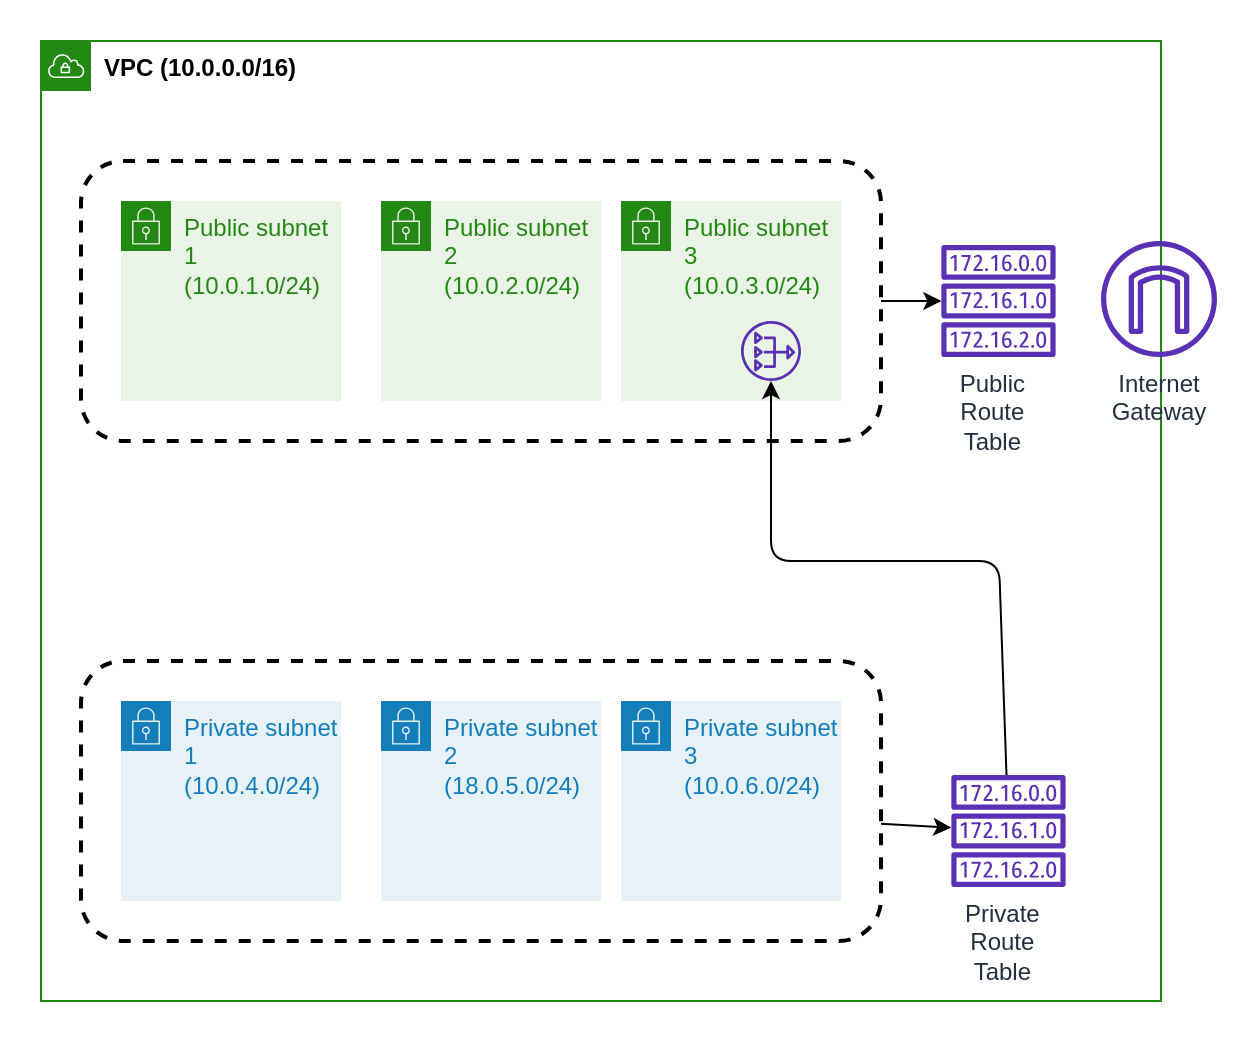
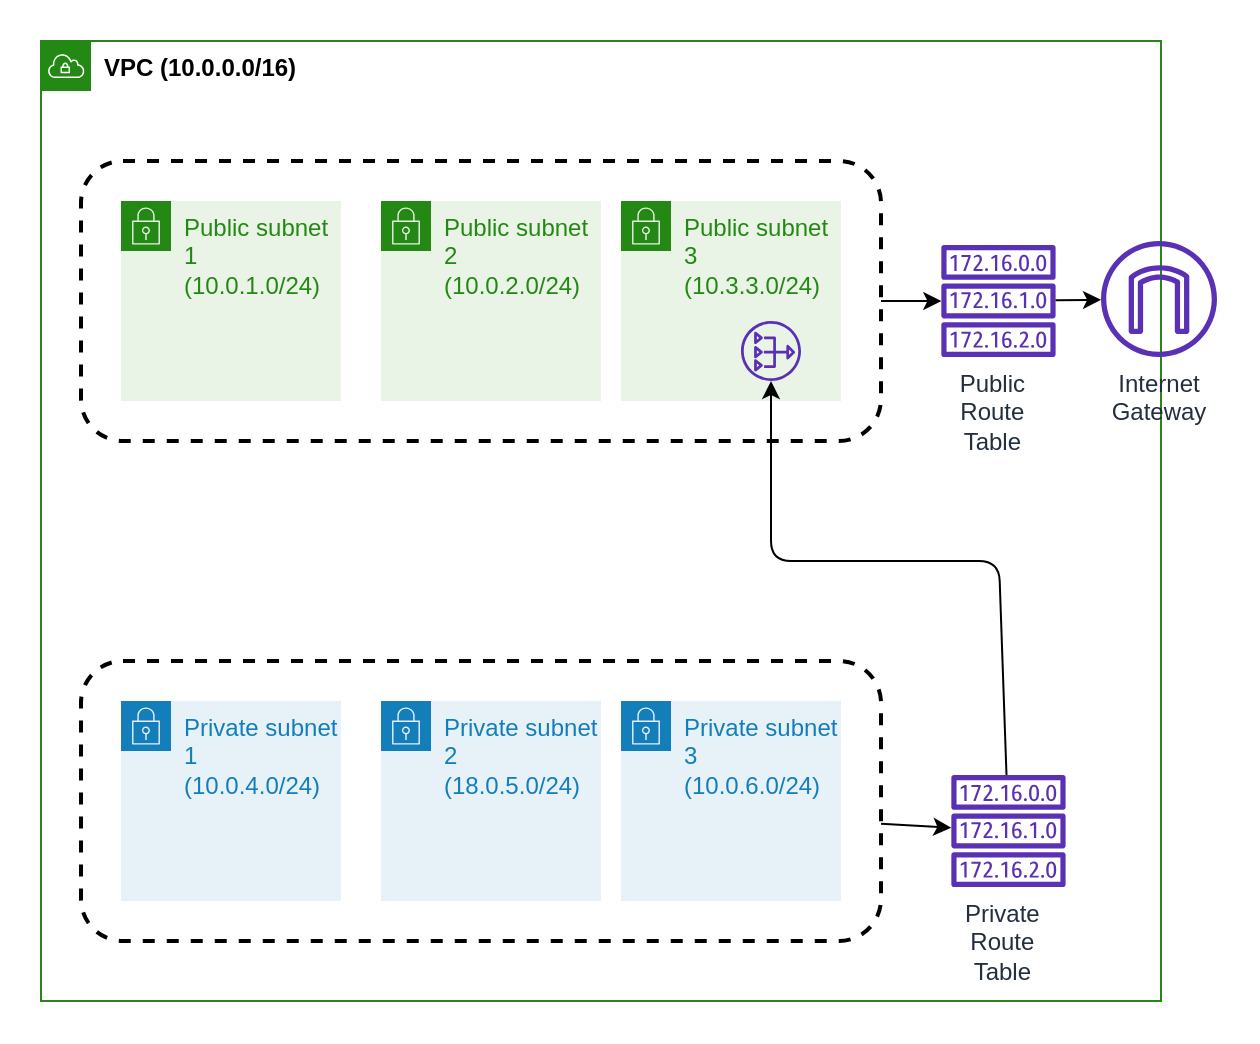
  <mxCell id="0" />
  <mxCell id="1" parent="0" />
  <mxCell id="2" value="&lt;font color=&quot;#000000&quot;&gt;&lt;b&gt;VPC (10.0.0.0/16)&lt;/b&gt;&lt;/font&gt;" style="points=[[0,0],[0.25,0],[0.5,0],[0.75,0],[1,0],[1,0.25],[1,0.5],[1,0.75],[1,1],[0.75,1],[0.5,1],[0.25,1],[0,1],[0,0.75],[0,0.5],[0,0.25]];outlineConnect=0;gradientColor=none;html=1;whiteSpace=wrap;fontSize=12;fontStyle=0;shape=mxgraph.aws4.group;grIcon=mxgraph.aws4.group_vpc;strokeColor=#248814;fillColor=none;verticalAlign=top;align=left;spacingLeft=30;fontColor=#AAB7B8;dashed=0;" vertex="1" parent="1"><mxGeometry x="20" y="20" width="560" height="480" as="geometry" /></mxCell>
  <mxCell id="3" value="Public subnet 1&lt;br&gt;(10.0.1.0/24)" style="points=[[0,0],[0.25,0],[0.5,0],[0.75,0],[1,0],[1,0.25],[1,0.5],[1,0.75],[1,1],[0.75,1],[0.5,1],[0.25,1],[0,1],[0,0.75],[0,0.5],[0,0.25]];outlineConnect=0;gradientColor=none;html=1;whiteSpace=wrap;fontSize=12;fontStyle=0;shape=mxgraph.aws4.group;grIcon=mxgraph.aws4.group_security_group;grStroke=0;strokeColor=#248814;fillColor=#E9F3E6;verticalAlign=top;align=left;spacingLeft=30;fontColor=#248814;dashed=0;" vertex="1" parent="1"><mxGeometry x="60" y="100" width="110" height="100" as="geometry" /></mxCell>
  <mxCell id="4" value="Public subnet 2&lt;br&gt;(10.0.2.0/24)" style="points=[[0,0],[0.25,0],[0.5,0],[0.75,0],[1,0],[1,0.25],[1,0.5],[1,0.75],[1,1],[0.75,1],[0.5,1],[0.25,1],[0,1],[0,0.75],[0,0.5],[0,0.25]];outlineConnect=0;gradientColor=none;html=1;whiteSpace=wrap;fontSize=12;fontStyle=0;shape=mxgraph.aws4.group;grIcon=mxgraph.aws4.group_security_group;grStroke=0;strokeColor=#248814;fillColor=#E9F3E6;verticalAlign=top;align=left;spacingLeft=30;fontColor=#248814;dashed=0;" vertex="1" parent="1"><mxGeometry x="190" y="100" width="110" height="100" as="geometry" /></mxCell>
- <mxCell id="5" value="Public subnet 3&lt;br&gt;(10.0.3.0/24)" style="points=[[0,0],[0.25,0],[0.5,0],[0.75,0],[1,0],[1,0.25],[1,0.5],[1,0.75],[1,1],[0.75,1],[0.5,1],[0.25,1],[0,1],[0,0.75],[0,0.5],[0,0.25]];outlineConnect=0;gradientColor=none;html=1;whiteSpace=wrap;fontSize=12;fontStyle=0;shape=mxgraph.aws4.group;grIcon=mxgraph.aws4.group_security_group;grStroke=0;strokeColor=#248814;fillColor=#E9F3E6;verticalAlign=top;align=left;spacingLeft=30;fontColor=#248814;dashed=0;" vertex="1" parent="1"><mxGeometry x="310" y="100" width="110" height="100" as="geometry" /></mxCell>
+ <mxCell id="5" value="Public subnet 3&lt;br&gt;(10.3.3.0/24)" style="points=[[0,0],[0.25,0],[0.5,0],[0.75,0],[1,0],[1,0.25],[1,0.5],[1,0.75],[1,1],[0.75,1],[0.5,1],[0.25,1],[0,1],[0,0.75],[0,0.5],[0,0.25]];outlineConnect=0;gradientColor=none;html=1;whiteSpace=wrap;fontSize=12;fontStyle=0;shape=mxgraph.aws4.group;grIcon=mxgraph.aws4.group_security_group;grStroke=0;strokeColor=#248814;fillColor=#E9F3E6;verticalAlign=top;align=left;spacingLeft=30;fontColor=#248814;dashed=0;" vertex="1" parent="1"><mxGeometry x="310" y="100" width="110" height="100" as="geometry" /></mxCell>
  <mxCell id="6" value="Private subnet 1&lt;br&gt;(10.0.4.0/24)" style="points=[[0,0],[0.25,0],[0.5,0],[0.75,0],[1,0],[1,0.25],[1,0.5],[1,0.75],[1,1],[0.75,1],[0.5,1],[0.25,1],[0,1],[0,0.75],[0,0.5],[0,0.25]];outlineConnect=0;gradientColor=none;html=1;whiteSpace=wrap;fontSize=12;fontStyle=0;shape=mxgraph.aws4.group;grIcon=mxgraph.aws4.group_security_group;grStroke=0;strokeColor=#147EBA;fillColor=#E6F2F8;verticalAlign=top;align=left;spacingLeft=30;fontColor=#147EBA;dashed=0;" vertex="1" parent="1"><mxGeometry x="60" y="350" width="110" height="100" as="geometry" /></mxCell>
  <mxCell id="7" value="Private subnet 2&lt;br&gt;(18.0.5.0/24)" style="points=[[0,0],[0.25,0],[0.5,0],[0.75,0],[1,0],[1,0.25],[1,0.5],[1,0.75],[1,1],[0.75,1],[0.5,1],[0.25,1],[0,1],[0,0.75],[0,0.5],[0,0.25]];outlineConnect=0;gradientColor=none;html=1;whiteSpace=wrap;fontSize=12;fontStyle=0;shape=mxgraph.aws4.group;grIcon=mxgraph.aws4.group_security_group;grStroke=0;strokeColor=#147EBA;fillColor=#E6F2F8;verticalAlign=top;align=left;spacingLeft=30;fontColor=#147EBA;dashed=0;" vertex="1" parent="1"><mxGeometry x="190" y="350" width="110" height="100" as="geometry" /></mxCell>
  <mxCell id="8" value="Private subnet 3&lt;br&gt;(10.0.6.0/24)" style="points=[[0,0],[0.25,0],[0.5,0],[0.75,0],[1,0],[1,0.25],[1,0.5],[1,0.75],[1,1],[0.75,1],[0.5,1],[0.25,1],[0,1],[0,0.75],[0,0.5],[0,0.25]];outlineConnect=0;gradientColor=none;html=1;whiteSpace=wrap;fontSize=12;fontStyle=0;shape=mxgraph.aws4.group;grIcon=mxgraph.aws4.group_security_group;grStroke=0;strokeColor=#147EBA;fillColor=#E6F2F8;verticalAlign=top;align=left;spacingLeft=30;fontColor=#147EBA;dashed=0;" vertex="1" parent="1"><mxGeometry x="310" y="350" width="110" height="100" as="geometry" /></mxCell>
  <mxCell id="9" value="Internet&lt;br&gt;Gateway" style="outlineConnect=0;fontColor=#232F3E;gradientColor=none;fillColor=#5A30B5;strokeColor=none;dashed=0;verticalLabelPosition=bottom;verticalAlign=top;align=center;html=1;fontSize=12;fontStyle=0;aspect=fixed;pointerEvents=1;shape=mxgraph.aws4.internet_gateway;" vertex="1" parent="1"><mxGeometry x="550" y="120" width="58" height="58" as="geometry" /></mxCell>
  <mxCell id="10" value="Public&amp;nbsp;&amp;nbsp;&lt;br&gt;Route&amp;nbsp;&amp;nbsp;&lt;br&gt;Table&amp;nbsp;&amp;nbsp;" style="outlineConnect=0;fontColor=#232F3E;gradientColor=none;fillColor=#5A30B5;strokeColor=none;dashed=0;verticalLabelPosition=bottom;verticalAlign=top;align=center;html=1;fontSize=12;fontStyle=0;aspect=fixed;pointerEvents=1;shape=mxgraph.aws4.route_table;labelPosition=center;" vertex="1" parent="1"><mxGeometry x="470" y="122" width="57.47" height="56" as="geometry" /></mxCell>
  <mxCell id="11" value="" style="rounded=1;whiteSpace=wrap;html=1;fillColor=none;dashed=1;strokeWidth=2;" vertex="1" parent="1"><mxGeometry x="40" y="80" width="400" height="140" as="geometry" /></mxCell>
  <mxCell id="12" value="" style="endArrow=classic;html=1;" edge="1" parent="1" source="11" target="10"><mxGeometry width="50" height="50" relative="1" as="geometry"><mxPoint x="330" y="350" as="sourcePoint" /><mxPoint x="380" y="300" as="targetPoint" /></mxGeometry></mxCell>
+ <mxCell id="13" value="" style="endArrow=classic;html=1;" edge="1" parent="1" source="10" target="9"><mxGeometry width="50" height="50" relative="1" as="geometry"><mxPoint x="330" y="350" as="sourcePoint" /><mxPoint x="380" y="300" as="targetPoint" /></mxGeometry></mxCell>
  <mxCell id="14" value="" style="rounded=1;whiteSpace=wrap;html=1;fillColor=none;dashed=1;strokeWidth=2;" vertex="1" parent="1"><mxGeometry x="40" y="330" width="400" height="140" as="geometry" /></mxCell>
  <mxCell id="15" value="Private&amp;nbsp;&amp;nbsp;&lt;br&gt;Route&amp;nbsp;&amp;nbsp;&lt;br&gt;Table&amp;nbsp;&amp;nbsp;" style="outlineConnect=0;fontColor=#232F3E;gradientColor=none;fillColor=#5A30B5;strokeColor=none;dashed=0;verticalLabelPosition=bottom;verticalAlign=top;align=center;html=1;fontSize=12;fontStyle=0;aspect=fixed;pointerEvents=1;shape=mxgraph.aws4.route_table;labelPosition=center;" vertex="1" parent="1"><mxGeometry x="475" y="387" width="57.47" height="56" as="geometry" /></mxCell>
  <mxCell id="16" value="" style="endArrow=classic;html=1;" edge="1" parent="1" source="14" target="15"><mxGeometry width="50" height="50" relative="1" as="geometry"><mxPoint x="330" y="470" as="sourcePoint" /><mxPoint x="338.929" y="268" as="targetPoint" /></mxGeometry></mxCell>
  <mxCell id="17" value="" style="outlineConnect=0;fontColor=#232F3E;gradientColor=none;fillColor=#5A30B5;strokeColor=none;dashed=0;verticalLabelPosition=bottom;verticalAlign=top;align=center;html=1;fontSize=12;fontStyle=0;aspect=fixed;pointerEvents=1;shape=mxgraph.aws4.nat_gateway;" vertex="1" parent="1"><mxGeometry x="370" y="160" width="30" height="30" as="geometry" /></mxCell>
  <mxCell id="18" value="" style="endArrow=classic;html=1;" edge="1" parent="1" source="15" target="17"><mxGeometry width="50" height="50" relative="1" as="geometry"><mxPoint x="330" y="340" as="sourcePoint" /><mxPoint x="380" y="290" as="targetPoint" /><Array as="points"><mxPoint x="499" y="280" /><mxPoint x="385" y="280" /></Array></mxGeometry></mxCell>
